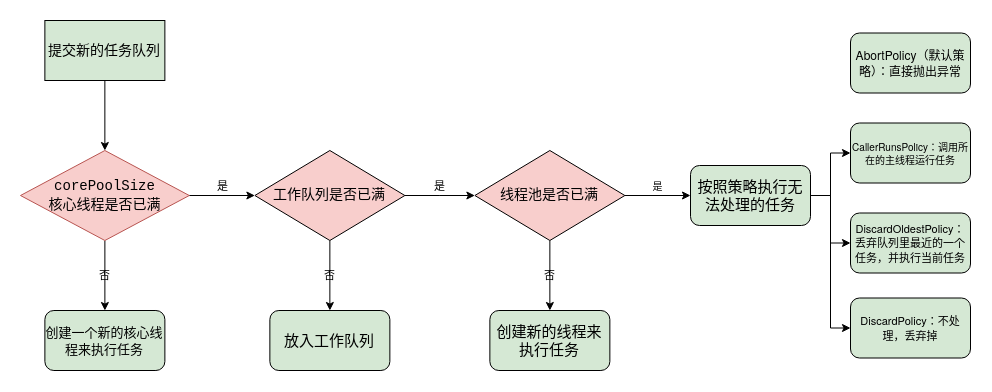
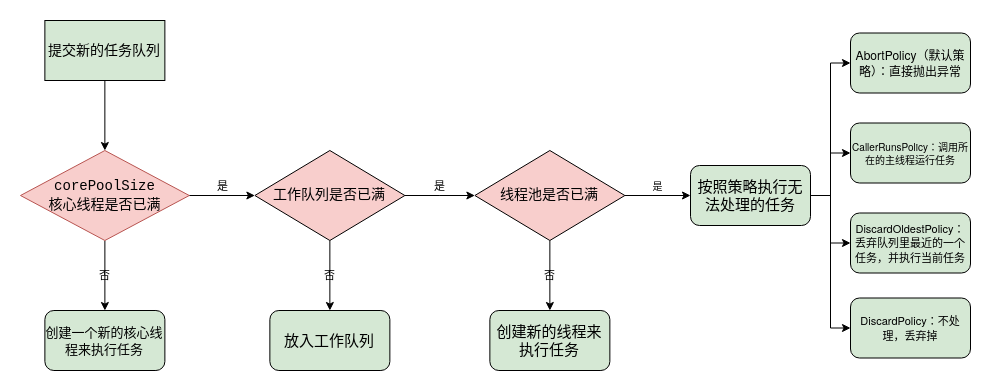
  <mxCell id="0" />
  <mxCell id="1" parent="0" />
  <mxCell id="2" style="edgeStyle=orthogonalEdgeStyle;rounded=0;orthogonalLoop=1;jettySize=auto;html=1;exitX=0.5;exitY=1;exitDx=0;exitDy=0;entryX=0.5;entryY=0;entryDx=0;entryDy=0;labelBackgroundColor=none;fontColor=#000000;strokeColor=#000000;verticalAlign=middle;" parent="1" source="3" target="6" edge="1"><mxGeometry relative="1" as="geometry" /></mxCell>
  <mxCell id="3" value="提交新的任务队列" style="whiteSpace=wrap;html=1;fillColor=#d5e8d4;strokeColor=#000000;fontStyle=0;fontSize=14;fontColor=#000000;labelBackgroundColor=none;verticalAlign=middle;rounded=0;" parent="1" vertex="1"><mxGeometry x="44.37" y="20" width="120" height="60" as="geometry" /></mxCell>
  <mxCell id="4" value="是" style="edgeStyle=orthogonalEdgeStyle;rounded=0;orthogonalLoop=1;jettySize=auto;html=1;labelBackgroundColor=none;fontColor=#000000;strokeColor=#000000;verticalAlign=bottom;" parent="1" source="6" target="9" edge="1"><mxGeometry relative="1" as="geometry" /></mxCell>
  <mxCell id="5" value="否" style="edgeStyle=orthogonalEdgeStyle;rounded=0;orthogonalLoop=1;jettySize=auto;html=1;labelBackgroundColor=none;fontColor=#000000;strokeColor=#000000;verticalAlign=middle;" parent="1" source="6" target="10" edge="1"><mxGeometry relative="1" as="geometry" /></mxCell>
  <mxCell id="6" value="&lt;div style=&quot;font-family: &amp;quot;consolas&amp;quot; , &amp;quot;courier new&amp;quot; , monospace ; font-size: 14px ; line-height: 19px&quot;&gt;corePoolSize&lt;br&gt;核心线程是否已满&lt;/div&gt;" style="rhombus;whiteSpace=wrap;html=1;fillColor=#f8cecc;strokeColor=#b85450;labelBackgroundColor=none;fontColor=#000000;" parent="1" vertex="1"><mxGeometry x="20" y="150" width="168.75" height="90" as="geometry" /></mxCell>
  <mxCell id="7" value="否" style="edgeStyle=orthogonalEdgeStyle;rounded=0;orthogonalLoop=1;jettySize=auto;html=1;labelBackgroundColor=none;fontColor=#000000;strokeColor=#000000;verticalAlign=middle;" parent="1" source="9" target="11" edge="1"><mxGeometry relative="1" as="geometry" /></mxCell>
  <mxCell id="8" value="是" style="edgeStyle=orthogonalEdgeStyle;rounded=0;orthogonalLoop=1;jettySize=auto;html=1;entryX=0;entryY=0.5;entryDx=0;entryDy=0;labelBackgroundColor=none;fontColor=#000000;strokeColor=#000000;verticalAlign=bottom;" parent="1" source="9" edge="1"><mxGeometry relative="1" as="geometry"><mxPoint x="474.37" y="195" as="targetPoint" /></mxGeometry></mxCell>
  <mxCell id="9" value="&lt;div style=&quot;font-family: &amp;quot;consolas&amp;quot; , &amp;quot;courier new&amp;quot; , monospace ; font-size: 14px ; line-height: 19px&quot;&gt;工作队列是否已满&lt;/div&gt;" style="rhombus;whiteSpace=wrap;html=1;fillColor=#f8cecc;strokeColor=#000000;labelBackgroundColor=none;fontColor=#000000;verticalAlign=middle;" parent="1" vertex="1"><mxGeometry x="254.37" y="150" width="150" height="90" as="geometry" /></mxCell>
  <mxCell id="10" value="&lt;span style=&quot;font-family: &amp;quot;helvetica neue&amp;quot;, helvetica, verdana, arial, sans-serif; font-size: 13px; text-align: left;&quot;&gt;创建一个新的核心线程来执行任务&lt;/span&gt;" style="rounded=1;whiteSpace=wrap;html=1;fillColor=#d5e8d4;strokeColor=#000000;labelBackgroundColor=none;labelBorderColor=none;fontStyle=0;fontSize=13;fontColor=#000000;verticalAlign=middle;" parent="1" vertex="1"><mxGeometry x="44.38" y="310" width="120" height="60" as="geometry" /></mxCell>
  <mxCell id="11" value="放入工作队列" style="rounded=1;whiteSpace=wrap;html=1;strokeColor=#000000;fillColor=#d5e8d4;labelBackgroundColor=none;fontSize=15;fontStyle=0;fontColor=#000000;verticalAlign=middle;" parent="1" vertex="1"><mxGeometry x="269.37" y="310" width="120" height="60" as="geometry" /></mxCell>
  <mxCell id="12" value="否" style="edgeStyle=orthogonalEdgeStyle;rounded=0;orthogonalLoop=1;jettySize=auto;html=1;labelBackgroundColor=none;fontColor=#000000;strokeColor=#000000;verticalAlign=middle;" parent="1" source="14" target="15" edge="1"><mxGeometry relative="1" as="geometry" /></mxCell>
  <mxCell id="13" value="是" style="edgeStyle=orthogonalEdgeStyle;rounded=0;orthogonalLoop=1;jettySize=auto;html=1;fontSize=10;labelBackgroundColor=none;fontColor=#000000;strokeColor=#000000;verticalAlign=bottom;" parent="1" source="14" target="20" edge="1"><mxGeometry relative="1" as="geometry" /></mxCell>
  <mxCell id="14" value="&lt;div style=&quot;font-family: &amp;quot;consolas&amp;quot; , &amp;quot;courier new&amp;quot; , monospace ; font-size: 14px ; line-height: 19px&quot;&gt;线程池是否已满&lt;/div&gt;" style="rhombus;whiteSpace=wrap;html=1;fillColor=#f8cecc;strokeColor=#000000;labelBackgroundColor=none;fontColor=#000000;verticalAlign=middle;" parent="1" vertex="1"><mxGeometry x="474.37" y="150" width="150" height="90" as="geometry" /></mxCell>
  <mxCell id="15" value="创建新的线程来执行任务" style="rounded=1;whiteSpace=wrap;html=1;labelBackgroundColor=none;strokeColor=#000000;fillColor=#d5e8d4;fontSize=15;fontStyle=0;fontColor=#000000;verticalAlign=middle;" parent="1" vertex="1"><mxGeometry x="489.37" y="310" width="120" height="60" as="geometry" /></mxCell>
+ <mxCell id="16" style="edgeStyle=orthogonalEdgeStyle;rounded=0;orthogonalLoop=1;jettySize=auto;html=1;entryX=0;entryY=0.5;entryDx=0;entryDy=0;labelBackgroundColor=none;fontColor=#000000;strokeColor=#000000;verticalAlign=middle;" parent="1" source="20" target="21" edge="1"><mxGeometry relative="1" as="geometry" /></mxCell>
  <mxCell id="17" style="edgeStyle=orthogonalEdgeStyle;rounded=0;orthogonalLoop=1;jettySize=auto;html=1;entryX=0;entryY=0.5;entryDx=0;entryDy=0;labelBackgroundColor=none;fontColor=#000000;strokeColor=#000000;verticalAlign=middle;" parent="1" source="20" target="22" edge="1"><mxGeometry relative="1" as="geometry" /></mxCell>
  <mxCell id="18" style="edgeStyle=orthogonalEdgeStyle;rounded=0;orthogonalLoop=1;jettySize=auto;html=1;entryX=0;entryY=0.5;entryDx=0;entryDy=0;labelBackgroundColor=none;fontColor=#000000;strokeColor=#000000;verticalAlign=middle;" parent="1" source="20" target="23" edge="1"><mxGeometry relative="1" as="geometry" /></mxCell>
  <mxCell id="19" style="edgeStyle=orthogonalEdgeStyle;rounded=0;orthogonalLoop=1;jettySize=auto;html=1;entryX=0;entryY=0.5;entryDx=0;entryDy=0;labelBackgroundColor=none;fontColor=#000000;strokeColor=#000000;verticalAlign=middle;" parent="1" source="20" target="24" edge="1"><mxGeometry relative="1" as="geometry" /></mxCell>
  <mxCell id="20" value="&lt;font style=&quot;font-size: 15px&quot;&gt;按照策略执行无法处理的任务&lt;/font&gt;" style="rounded=1;whiteSpace=wrap;html=1;strokeColor=#000000;fillColor=#d5e8d4;fontSize=10;fontStyle=0;labelBackgroundColor=none;fontColor=#000000;verticalAlign=middle;" parent="1" vertex="1"><mxGeometry x="690" y="165" width="120" height="60" as="geometry" /></mxCell>
  <mxCell id="21" value="&lt;span style=&quot;font-family: &amp;quot;helvetica neue&amp;quot;, helvetica, &amp;quot;segoe ui&amp;quot;, arial, freesans, sans-serif; font-size: 12px; text-align: left;&quot;&gt;AbortPolicy&lt;/span&gt;&lt;span style=&quot;font-family: &amp;quot;helvetica neue&amp;quot;, helvetica, &amp;quot;segoe ui&amp;quot;, arial, freesans, sans-serif; font-size: 12px; text-align: left;&quot;&gt;（默认策略）：直接抛出异常&lt;/span&gt;" style="rounded=1;whiteSpace=wrap;html=1;fillColor=#d5e8d4;strokeColor=#000000;labelBackgroundColor=none;fontSize=12;fontColor=#000000;verticalAlign=middle;" parent="1" vertex="1"><mxGeometry x="850" y="32.5" width="120" height="60" as="geometry" /></mxCell>
  <mxCell id="22" value="&lt;span style=&quot;font-family: &amp;quot;helvetica neue&amp;quot;, helvetica, &amp;quot;segoe ui&amp;quot;, arial, freesans, sans-serif; font-size: 10px; text-align: left;&quot;&gt;CallerRunsPolicy：调用所在的主线程运行任务&lt;/span&gt;" style="rounded=1;whiteSpace=wrap;html=1;fillColor=#d5e8d4;strokeColor=#000000;labelBackgroundColor=none;fontSize=10;fontColor=#000000;verticalAlign=middle;" parent="1" vertex="1"><mxGeometry x="850" y="122.5" width="120" height="60" as="geometry" /></mxCell>
  <mxCell id="23" value="&lt;span style=&quot;font-family: &amp;quot;helvetica neue&amp;quot;, helvetica, &amp;quot;segoe ui&amp;quot;, arial, freesans, sans-serif; font-size: 11px; text-align: left;&quot;&gt;DiscardOldestPolicy：丢弃队列里最近的一个任务，并执行当前任务&lt;/span&gt;" style="rounded=1;whiteSpace=wrap;html=1;fillColor=#d5e8d4;strokeColor=#000000;labelBackgroundColor=none;fontSize=11;horizontal=1;fontColor=#000000;verticalAlign=middle;" parent="1" vertex="1"><mxGeometry x="850" y="212.5" width="120" height="60" as="geometry" /></mxCell>
  <mxCell id="24" value="&lt;span style=&quot;font-family: &amp;quot;helvetica neue&amp;quot;, helvetica, &amp;quot;segoe ui&amp;quot;, arial, freesans, sans-serif; font-size: 11px; text-align: left;&quot;&gt;DiscardPolicy：不处理，丢弃掉&lt;/span&gt;" style="rounded=1;whiteSpace=wrap;html=1;fillColor=#d5e8d4;strokeColor=#000000;labelBackgroundColor=none;fontSize=11;fontColor=#000000;verticalAlign=middle;" parent="1" vertex="1"><mxGeometry x="850" y="297.5" width="120" height="60" as="geometry" /></mxCell>
